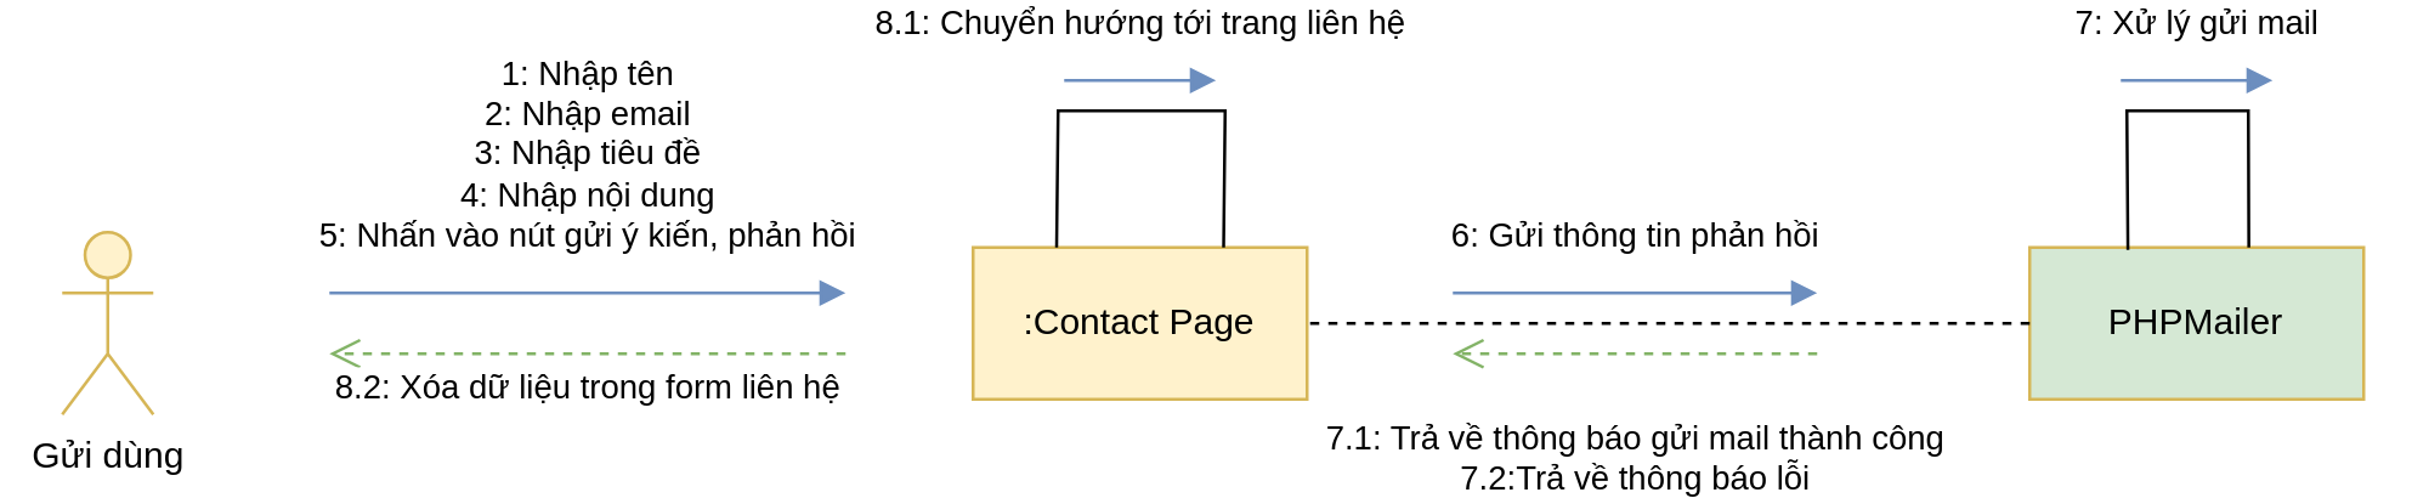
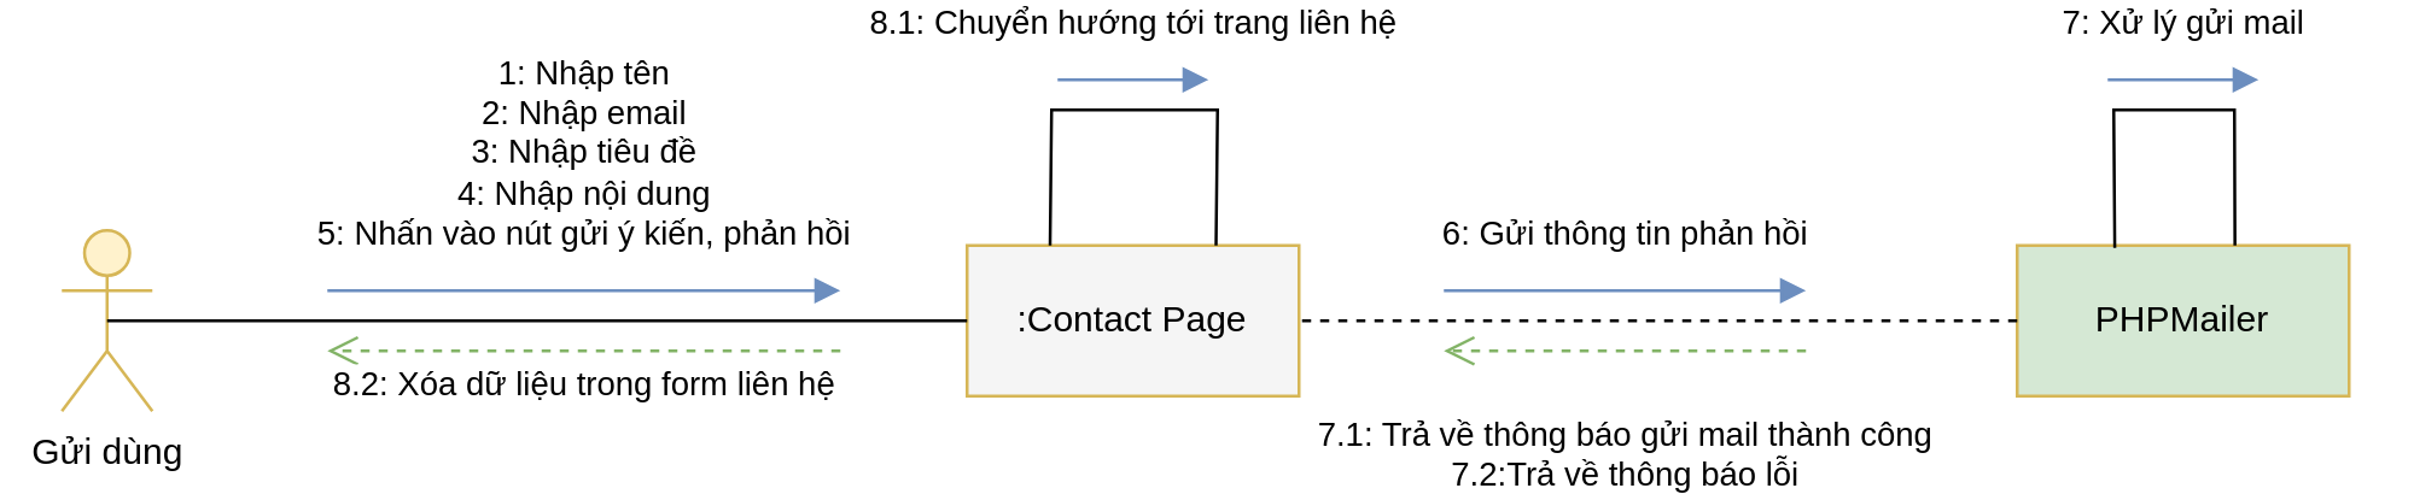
  <mxCell id="0" />
  <mxCell id="1" parent="0" />
  <mxCell id="2" value="Gửi dùng" style="shape=umlActor;verticalLabelPosition=bottom;verticalAlign=top;html=1;fillColor=#fff2cc;strokeColor=#d6b656;" vertex="1" parent="1"><mxGeometry x="20" y="70" width="30" height="60" as="geometry" /></mxCell>
- <mxCell id="3" value=":Contact Page" style="html=1;whiteSpace=wrap;fillColor=#fff2cc;strokeColor=#d6b656;" vertex="1" parent="1"><mxGeometry x="320" y="75" width="110" height="50" as="geometry" /></mxCell>
+ <mxCell id="3" value=":Contact Page" style="html=1;whiteSpace=wrap;fillColor=#f5f5f5;strokeColor=#d6b656;" vertex="1" parent="1"><mxGeometry x="320" y="75" width="110" height="50" as="geometry" /></mxCell>
  <mxCell id="4" value="PHPMailer" style="html=1;whiteSpace=wrap;fillColor=#d5e8d4;strokeColor=#d6b656;" vertex="1" parent="1"><mxGeometry x="668" y="75" width="110" height="50" as="geometry" /></mxCell>
+ <mxCell id="5" value="" style="endArrow=none;html=1;rounded=0;entryX=0;entryY=0.5;entryDx=0;entryDy=0;exitX=0.5;exitY=0.5;exitDx=0;exitDy=0;exitPerimeter=0;" edge="1" parent="1" source="2" target="3"><mxGeometry width="50" height="50" relative="1" as="geometry"><mxPoint x="180" y="170" as="sourcePoint" /><mxPoint x="230" y="120" as="targetPoint" /></mxGeometry></mxCell>
  <mxCell id="6" value="" style="endArrow=none;html=1;rounded=0;entryX=1;entryY=0.5;entryDx=0;entryDy=0;exitX=0;exitY=0.5;exitDx=0;exitDy=0;dashed=1;" edge="1" parent="1" source="4" target="3"><mxGeometry width="50" height="50" relative="1" as="geometry"><mxPoint x="180" y="170" as="sourcePoint" /><mxPoint x="230" y="120" as="targetPoint" /></mxGeometry></mxCell>
  <mxCell id="7" value="1: Nhập tên&lt;br&gt;2: Nhập email&lt;br&gt;3: Nhập tiêu đề&lt;br&gt;4: Nhập nội dung&lt;br&gt;5: Nhấn vào nút gửi ý kiến, phản hồi" style="html=1;verticalAlign=bottom;endArrow=block;curved=0;rounded=0;fillColor=#dae8fc;strokeColor=#6c8ebf;" edge="1" parent="1"><mxGeometry y="10" width="80" relative="1" as="geometry"><mxPoint x="108" y="90" as="sourcePoint" /><mxPoint x="278" y="90" as="targetPoint" /><mxPoint as="offset" /></mxGeometry></mxCell>
  <mxCell id="8" value="8.2: Xóa dữ liệu trong form liên hệ" style="html=1;verticalAlign=bottom;endArrow=open;dashed=1;endSize=8;curved=0;rounded=0;fillColor=#d5e8d4;strokeColor=#82b366;" edge="1" parent="1"><mxGeometry y="20" relative="1" as="geometry"><mxPoint x="278" y="110" as="sourcePoint" /><mxPoint x="108" y="110" as="targetPoint" /><mxPoint as="offset" /></mxGeometry></mxCell>
  <mxCell id="9" value="6: Gửi thông tin phản hồi" style="html=1;verticalAlign=bottom;endArrow=block;curved=0;rounded=0;fillColor=#dae8fc;strokeColor=#6c8ebf;" edge="1" parent="1"><mxGeometry y="10" width="80" relative="1" as="geometry"><mxPoint x="478" y="90" as="sourcePoint" /><mxPoint x="598" y="90" as="targetPoint" /><mxPoint as="offset" /></mxGeometry></mxCell>
  <mxCell id="10" value="7.1: Trả về thông báo gửi mail thành công&lt;br&gt;7.2:Trả về thông báo lỗi" style="html=1;verticalAlign=bottom;endArrow=open;dashed=1;endSize=8;curved=0;rounded=0;fillColor=#d5e8d4;strokeColor=#82b366;" edge="1" parent="1"><mxGeometry y="50" relative="1" as="geometry"><mxPoint x="598" y="110" as="sourcePoint" /><mxPoint x="478" y="110" as="targetPoint" /><mxPoint as="offset" /></mxGeometry></mxCell>
  <mxCell id="11" value="7: Xử lý gửi mail" style="html=1;verticalAlign=bottom;endArrow=block;curved=0;rounded=0;fillColor=#dae8fc;strokeColor=#6c8ebf;" edge="1" parent="1"><mxGeometry y="10" width="80" relative="1" as="geometry"><mxPoint x="698" y="20" as="sourcePoint" /><mxPoint x="748" y="20" as="targetPoint" /><mxPoint as="offset" /></mxGeometry></mxCell>
  <mxCell id="12" value="" style="endArrow=none;html=1;rounded=0;entryX=0.25;entryY=0;entryDx=0;entryDy=0;exitX=0.75;exitY=0;exitDx=0;exitDy=0;" edge="1" parent="1" source="3" target="3"><mxGeometry width="50" height="50" relative="1" as="geometry"><mxPoint x="390" y="70" as="sourcePoint" /><mxPoint x="350" y="70" as="targetPoint" /><Array as="points"><mxPoint x="403" y="30" /><mxPoint x="348" y="30" /></Array></mxGeometry></mxCell>
  <mxCell id="13" value="" style="endArrow=none;html=1;rounded=0;entryX=0.294;entryY=0.016;entryDx=0;entryDy=0;entryPerimeter=0;exitX=0.656;exitY=0;exitDx=0;exitDy=0;exitPerimeter=0;" edge="1" parent="1" source="4" target="4"><mxGeometry width="50" height="50" relative="1" as="geometry"><mxPoint x="750" y="70" as="sourcePoint" /><mxPoint x="700" y="70" as="targetPoint" /><Array as="points"><mxPoint x="740" y="30" /><mxPoint x="700" y="30" /></Array></mxGeometry></mxCell>
  <mxCell id="14" value="8.1:&amp;nbsp;Chuyển hướng tới trang liên hệ" style="html=1;verticalAlign=bottom;endArrow=block;curved=0;rounded=0;fillColor=#dae8fc;strokeColor=#6c8ebf;" edge="1" parent="1"><mxGeometry y="10" width="80" relative="1" as="geometry"><mxPoint x="350" y="20" as="sourcePoint" /><mxPoint x="400" y="20" as="targetPoint" /><mxPoint as="offset" /></mxGeometry></mxCell>
